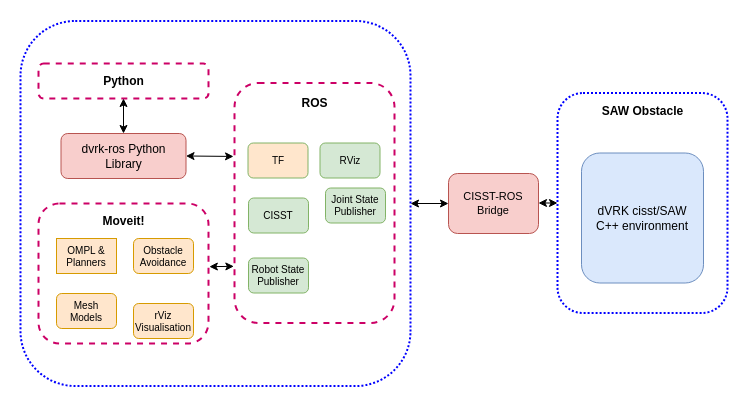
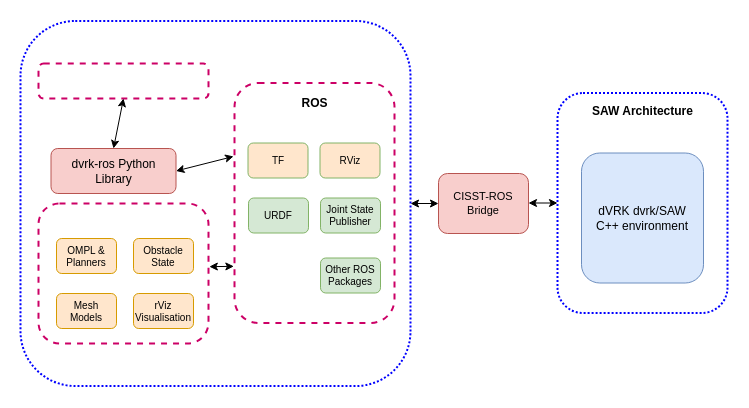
  <mxCell id="0" />
  <mxCell id="1" parent="0" />
  <mxCell id="2" style="edgeStyle=orthogonalEdgeStyle;rounded=0;orthogonalLoop=1;jettySize=auto;html=1;exitX=0;exitY=0.5;exitDx=0;exitDy=0;entryX=1;entryY=0.5;entryDx=0;entryDy=0;fontSize=11;startArrow=classic;startFill=1;" edge="1" parent="1" source="3" target="8"><mxGeometry relative="1" as="geometry" /></mxCell>
  <mxCell id="3" value="" style="rounded=1;whiteSpace=wrap;html=1;fillColor=none;dashed=1;strokeWidth=2;strokeColor=#0000FF;dashPattern=1 1;" vertex="1" parent="1"><mxGeometry x="557" y="92.5" width="170" height="220" as="geometry" /></mxCell>
- <mxCell id="4" value="SAW Obstacle" style="text;html=1;strokeColor=none;fillColor=none;align=center;verticalAlign=middle;whiteSpace=wrap;rounded=0;dashed=1;fontStyle=1" vertex="1" parent="1"><mxGeometry x="579.5" y="100.5" width="125" height="20" as="geometry" /></mxCell>
+ <mxCell id="4" value="SAW Architecture" style="text;html=1;strokeColor=none;fillColor=none;align=center;verticalAlign=middle;whiteSpace=wrap;rounded=0;dashed=1;fontStyle=1" vertex="1" parent="1"><mxGeometry x="579.5" y="100.5" width="125" height="20" as="geometry" /></mxCell>
  <mxCell id="5" style="edgeStyle=orthogonalEdgeStyle;rounded=0;orthogonalLoop=1;jettySize=auto;html=1;fontSize=11;startArrow=classic;startFill=1;" edge="1" parent="1" source="6" target="8"><mxGeometry relative="1" as="geometry"><mxPoint x="414" y="208" as="targetPoint" /></mxGeometry></mxCell>
  <mxCell id="6" value="" style="rounded=1;whiteSpace=wrap;html=1;fillColor=none;dashed=1;strokeWidth=2;strokeColor=#0000FF;dashPattern=1 1;" vertex="1" parent="1"><mxGeometry x="20" y="20.5" width="390" height="365" as="geometry" /></mxCell>
- <mxCell id="7" value="dVRK cisst/SAW &lt;br&gt;C++ environment" style="rounded=1;whiteSpace=wrap;html=1;strokeColor=#6c8ebf;strokeWidth=1;fillColor=#dae8fc;" vertex="1" parent="1"><mxGeometry x="581" y="152.5" width="122" height="130" as="geometry" /></mxCell>
- <mxCell id="8" value="CISST-ROS &lt;br style=&quot;font-size: 11px;&quot;&gt;Bridge" style="rounded=1;whiteSpace=wrap;html=1;strokeColor=#b85450;strokeWidth=1;fillColor=#f8cecc;fontSize=11;" vertex="1" parent="1"><mxGeometry x="448" y="173" width="90" height="60" as="geometry" /></mxCell>
+ <mxCell id="7" value="dVRK dvrk/SAW &lt;br&gt;C++ environment" style="rounded=1;whiteSpace=wrap;html=1;strokeColor=#6c8ebf;strokeWidth=1;fillColor=#dae8fc;" vertex="1" parent="1"><mxGeometry x="581" y="152.5" width="122" height="130" as="geometry" /></mxCell>
+ <mxCell id="8" value="CISST-ROS &lt;br style=&quot;font-size: 11px;&quot;&gt;Bridge" style="rounded=1;whiteSpace=wrap;html=1;strokeColor=#b85450;strokeWidth=1;fillColor=#f8cecc;fontSize=11;" vertex="1" parent="1"><mxGeometry x="438" y="173" width="90" height="60" as="geometry" /></mxCell>
  <mxCell id="9" value="" style="rounded=1;whiteSpace=wrap;html=1;fillColor=none;dashed=1;strokeWidth=2;strokeColor=#CC0066;" vertex="1" parent="1"><mxGeometry x="234" y="82.5" width="160" height="240" as="geometry" /></mxCell>
  <mxCell id="10" value="" style="rounded=1;whiteSpace=wrap;html=1;fillColor=none;dashed=1;strokeWidth=2;strokeColor=#CC0066;" vertex="1" parent="1"><mxGeometry x="38" y="63" width="170" height="35" as="geometry" /></mxCell>
  <mxCell id="11" value="" style="rounded=1;whiteSpace=wrap;html=1;fillColor=none;dashed=1;strokeWidth=2;strokeColor=#CC0066;" vertex="1" parent="1"><mxGeometry x="38" y="203" width="170" height="140" as="geometry" /></mxCell>
- <mxCell id="12" value="Python" style="text;html=1;strokeColor=none;fillColor=none;align=center;verticalAlign=middle;whiteSpace=wrap;rounded=0;dashed=1;fontStyle=1" vertex="1" parent="1"><mxGeometry x="60.5" y="71" width="125" height="20" as="geometry" /></mxCell>
  <mxCell id="13" value="ROS" style="text;html=1;strokeColor=none;fillColor=none;align=center;verticalAlign=middle;whiteSpace=wrap;rounded=0;dashed=1;fontStyle=1" vertex="1" parent="1"><mxGeometry x="251.5" y="92.5" width="125" height="20" as="geometry" /></mxCell>
- <mxCell id="14" value="Moveit!" style="text;html=1;strokeColor=none;fillColor=none;align=center;verticalAlign=middle;whiteSpace=wrap;rounded=0;dashed=1;fontStyle=1" vertex="1" parent="1"><mxGeometry x="60.5" y="210.5" width="125" height="20" as="geometry" /></mxCell>
- <mxCell id="15" value="OMPL &amp;amp; &lt;br&gt;Planners" style="whiteSpace=wrap;html=1;strokeColor=#d79b00;strokeWidth=1;fillColor=#ffe6cc;fontSize=10;align=center;rounded=0;" vertex="1" parent="1"><mxGeometry x="56" y="238" width="60" height="35" as="geometry" /></mxCell>
- <mxCell id="16" value="Obstacle Avoidance" style="rounded=1;whiteSpace=wrap;html=1;strokeColor=#d79b00;strokeWidth=1;fillColor=#ffe6cc;fontSize=10;align=center;" vertex="1" parent="1"><mxGeometry x="133" y="238" width="60" height="35" as="geometry" /></mxCell>
+ <mxCell id="15" value="OMPL &amp;amp; &lt;br&gt;Planners" style="rounded=1;whiteSpace=wrap;html=1;strokeColor=#d79b00;strokeWidth=1;fillColor=#ffe6cc;fontSize=10;align=center;" vertex="1" parent="1"><mxGeometry x="56" y="238" width="60" height="35" as="geometry" /></mxCell>
+ <mxCell id="16" value="Obstacle State" style="rounded=1;whiteSpace=wrap;html=1;strokeColor=#d79b00;strokeWidth=1;fillColor=#ffe6cc;fontSize=10;align=center;" vertex="1" parent="1"><mxGeometry x="133" y="238" width="60" height="35" as="geometry" /></mxCell>
  <mxCell id="17" value="Mesh Models&lt;span style=&quot;color: rgba(0 , 0 , 0 , 0) ; font-family: monospace ; font-size: 0px&quot;&gt;%3CmxGraphModel%3E%3Croot%3E%3CmxCell%20id%3D%220%22%2F%3E%3CmxCell%20id%3D%221%22%20parent%3D%220%22%2F%3E%3CmxCell%20id%3D%222%22%20value%3D%22OMPL%20%26amp%3Bamp%3B%20%26lt%3Bbr%26gt%3BPlanners%22%20style%3D%22rounded%3D1%3BwhiteSpace%3Dwrap%3Bhtml%3D1%3BstrokeColor%3D%23000000%3BstrokeWidth%3D1%3BfillColor%3Dnone%3BfontSize%3D10%3Balign%3Dcenter%3B%22%20vertex%3D%221%22%20parent%3D%221%22%3E%3CmxGeometry%20x%3D%22449%22%20y%3D%22685%22%20width%3D%2260%22%20height%3D%2235%22%20as%3D%22geometry%22%2F%3E%3C%2FmxCell%3E%3C%2Froot%3E%3C%2FmxGraphModel%3E&lt;/span&gt;" style="rounded=1;whiteSpace=wrap;html=1;strokeColor=#d79b00;strokeWidth=1;fillColor=#ffe6cc;fontSize=10;align=center;" vertex="1" parent="1"><mxGeometry x="56" y="293" width="60" height="35" as="geometry" /></mxCell>
- <mxCell id="18" value="rViz Visualisation" style="rounded=1;whiteSpace=wrap;html=1;strokeColor=#d79b00;strokeWidth=1;fillColor=#ffe6cc;fontSize=10;align=center;" vertex="1" parent="1"><mxGeometry x="133" y="303" width="60" height="35" as="geometry" /></mxCell>
- <mxCell id="19" value="dvrk-ros Python Library" style="rounded=1;whiteSpace=wrap;html=1;strokeColor=#b85450;strokeWidth=1;fillColor=#f8cecc;fontSize=12;align=center;" vertex="1" parent="1"><mxGeometry x="60.5" y="133" width="125" height="45" as="geometry" /></mxCell>
+ <mxCell id="18" value="rViz Visualisation" style="rounded=1;whiteSpace=wrap;html=1;strokeColor=#d79b00;strokeWidth=1;fillColor=#ffe6cc;fontSize=10;align=center;" vertex="1" parent="1"><mxGeometry x="133" y="293" width="60" height="35" as="geometry" /></mxCell>
+ <mxCell id="19" value="dvrk-ros Python Library" style="rounded=1;whiteSpace=wrap;html=1;strokeColor=#b85450;strokeWidth=1;fillColor=#f8cecc;fontSize=12;align=center;" vertex="1" parent="1"><mxGeometry x="50.5" y="148" width="125" height="45" as="geometry" /></mxCell>
  <mxCell id="20" value="TF" style="rounded=1;whiteSpace=wrap;html=1;strokeColor=#82b366;strokeWidth=1;fillColor=#ffe6cc;fontSize=10;align=center;" vertex="1" parent="1"><mxGeometry x="247.5" y="142.5" width="60" height="35" as="geometry" /></mxCell>
- <mxCell id="21" value="RViz" style="rounded=1;whiteSpace=wrap;html=1;strokeColor=#82b366;strokeWidth=1;fillColor=#d5e8d4;fontSize=10;align=center;" vertex="1" parent="1"><mxGeometry x="319.5" y="142.5" width="60" height="35" as="geometry" /></mxCell>
- <mxCell id="22" value="CISST" style="rounded=1;whiteSpace=wrap;html=1;strokeColor=#82b366;strokeWidth=1;fillColor=#d5e8d4;fontSize=10;align=center;" vertex="1" parent="1"><mxGeometry x="248" y="197.5" width="60" height="35" as="geometry" /></mxCell>
- <mxCell id="23" value="Joint State Publisher" style="rounded=1;whiteSpace=wrap;html=1;strokeColor=#82b366;strokeWidth=1;fillColor=#d5e8d4;fontSize=10;align=center;" vertex="1" parent="1"><mxGeometry x="325" y="187.5" width="60" height="35" as="geometry" /></mxCell>
- <mxCell id="24" value="Robot State Publisher" style="rounded=1;whiteSpace=wrap;html=1;strokeColor=#82b366;strokeWidth=1;fillColor=#d5e8d4;fontSize=10;align=center;" vertex="1" parent="1"><mxGeometry x="248" y="257.5" width="60" height="35" as="geometry" /></mxCell>
+ <mxCell id="21" value="RViz" style="rounded=1;whiteSpace=wrap;html=1;strokeColor=#82b366;strokeWidth=1;fillColor=#ffe6cc;fontSize=10;align=center;" vertex="1" parent="1"><mxGeometry x="319.5" y="142.5" width="60" height="35" as="geometry" /></mxCell>
+ <mxCell id="22" value="URDF" style="rounded=1;whiteSpace=wrap;html=1;strokeColor=#82b366;strokeWidth=1;fillColor=#d5e8d4;fontSize=10;align=center;" vertex="1" parent="1"><mxGeometry x="248" y="197.5" width="60" height="35" as="geometry" /></mxCell>
+ <mxCell id="23" value="Joint State Publisher" style="rounded=1;whiteSpace=wrap;html=1;strokeColor=#82b366;strokeWidth=1;fillColor=#d5e8d4;fontSize=10;align=center;" vertex="1" parent="1"><mxGeometry x="320" y="197.5" width="60" height="35" as="geometry" /></mxCell>
+ <mxCell id="25" value="Other ROS Packages" style="rounded=1;whiteSpace=wrap;html=1;strokeColor=#82b366;strokeWidth=1;fillColor=#d5e8d4;fontSize=10;align=center;" vertex="1" parent="1"><mxGeometry x="320" y="257.5" width="60" height="35" as="geometry" /></mxCell>
  <mxCell id="26" style="edgeStyle=orthogonalEdgeStyle;rounded=0;orthogonalLoop=1;jettySize=auto;html=1;exitX=0.5;exitY=1;exitDx=0;exitDy=0;fontSize=11;" edge="1" parent="1" source="4" target="4"><mxGeometry relative="1" as="geometry" /></mxCell>
  <mxCell id="27" value="" style="endArrow=classic;startArrow=classic;html=1;fontSize=11;exitX=1;exitY=0.5;exitDx=0;exitDy=0;entryX=-0.006;entryY=0.306;entryDx=0;entryDy=0;entryPerimeter=0;" edge="1" parent="1" source="19" target="9"><mxGeometry width="50" height="50" relative="1" as="geometry"><mxPoint x="-70" y="-30" as="sourcePoint" /><mxPoint x="-20" y="-80" as="targetPoint" /></mxGeometry></mxCell>
  <mxCell id="28" value="" style="endArrow=classic;startArrow=classic;html=1;fontSize=11;entryX=0.5;entryY=0;entryDx=0;entryDy=0;exitX=0.5;exitY=1;exitDx=0;exitDy=0;" edge="1" parent="1" source="10" target="19"><mxGeometry width="50" height="50" relative="1" as="geometry"><mxPoint x="100" y="150" as="sourcePoint" /><mxPoint x="150" y="100" as="targetPoint" /></mxGeometry></mxCell>
  <mxCell id="29" value="" style="endArrow=classic;startArrow=classic;html=1;fontSize=11;exitX=1.005;exitY=0.451;exitDx=0;exitDy=0;entryX=-0.004;entryY=0.764;entryDx=0;entryDy=0;entryPerimeter=0;exitPerimeter=0;" edge="1" parent="1" source="11" target="9"><mxGeometry width="50" height="50" relative="1" as="geometry"><mxPoint x="200.46" y="255.28" as="sourcePoint" /><mxPoint x="248" y="255.72" as="targetPoint" /></mxGeometry></mxCell>
